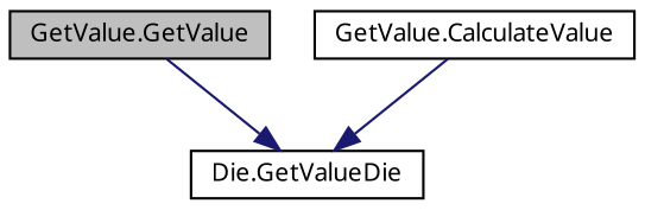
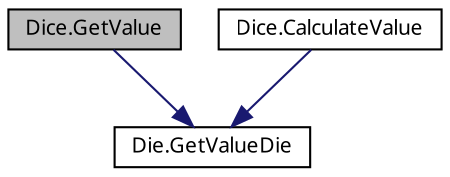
  digraph {
    fontname="Noto Sans"
    rankdir=TB
    node [color=black fillcolor=white fontname="Noto Sans" fontsize=10 shape=record style=filled]
    edge [color=midnightblue fontname="Noto Sans" fontsize=10 labelfontname=Helvetica labelfontsize=10 style=solid]
-   n1 [fillcolor=grey75 fontcolor=black height=0.2 label="GetValue.GetValue" width=0.4]
+   n1 [fillcolor=grey75 fontcolor=black height=0.2 label="Dice.GetValue" width=0.4]
    n2 [height=0.2 label="Die.GetValueDie" width=0.4]
-   n3 [height=0.2 label="GetValue.CalculateValue" width=0.4]
+   n3 [height=0.2 label="Dice.CalculateValue" width=0.4]
    n1 -> n2
    n3 -> n2
  }
